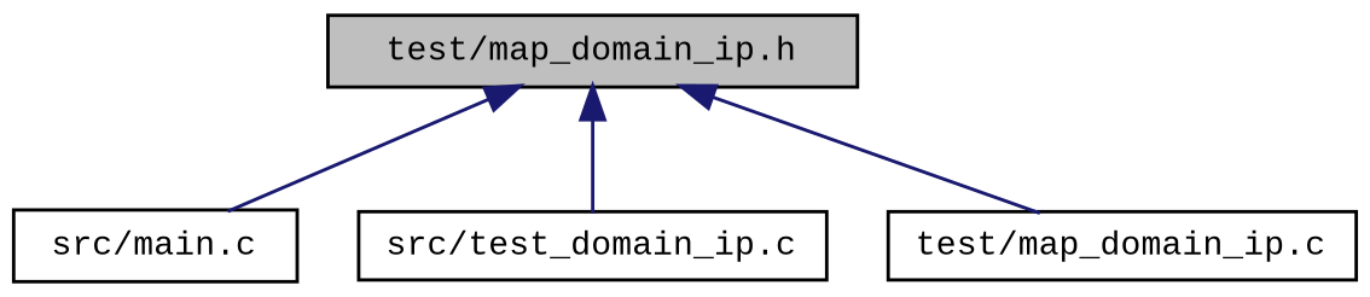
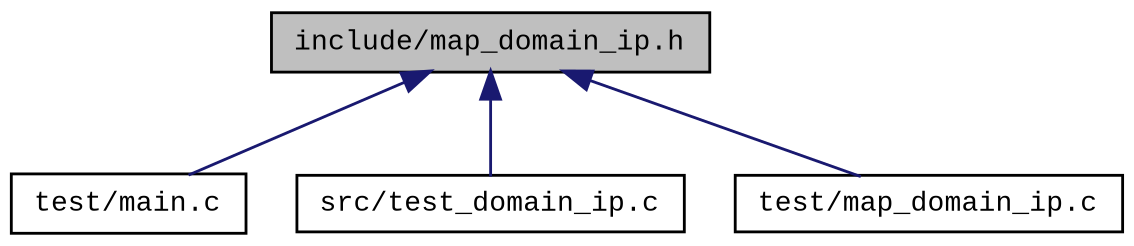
  digraph {
    fontname="Liberation Mono"
    node [color=black fillcolor=white fontname="Liberation Mono" fontsize=10 shape=record style=filled]
    edge [color=midnightblue dir=back fontname="Liberation Mono" fontsize=10 labelfontname=Helvetica labelfontsize=10 style=solid]
-   n1 [fillcolor=grey75 fontcolor=black height=0.2 label="test/map_domain_ip.h" width=0.4]
-   n2 [height=0.2 label="src/main.c" width=0.4]
+   n1 [fillcolor=grey75 fontcolor=black height=0.2 label="include/map_domain_ip.h" width=0.4]
+   n2 [height=0.2 label="test/main.c" width=0.4]
    n3 [height=0.2 label="src/test_domain_ip.c" width=0.4]
    n4 [height=0.2 label="test/map_domain_ip.c" width=0.4]
    n1 -> n2
    n1 -> n3
    n1 -> n4
  }
